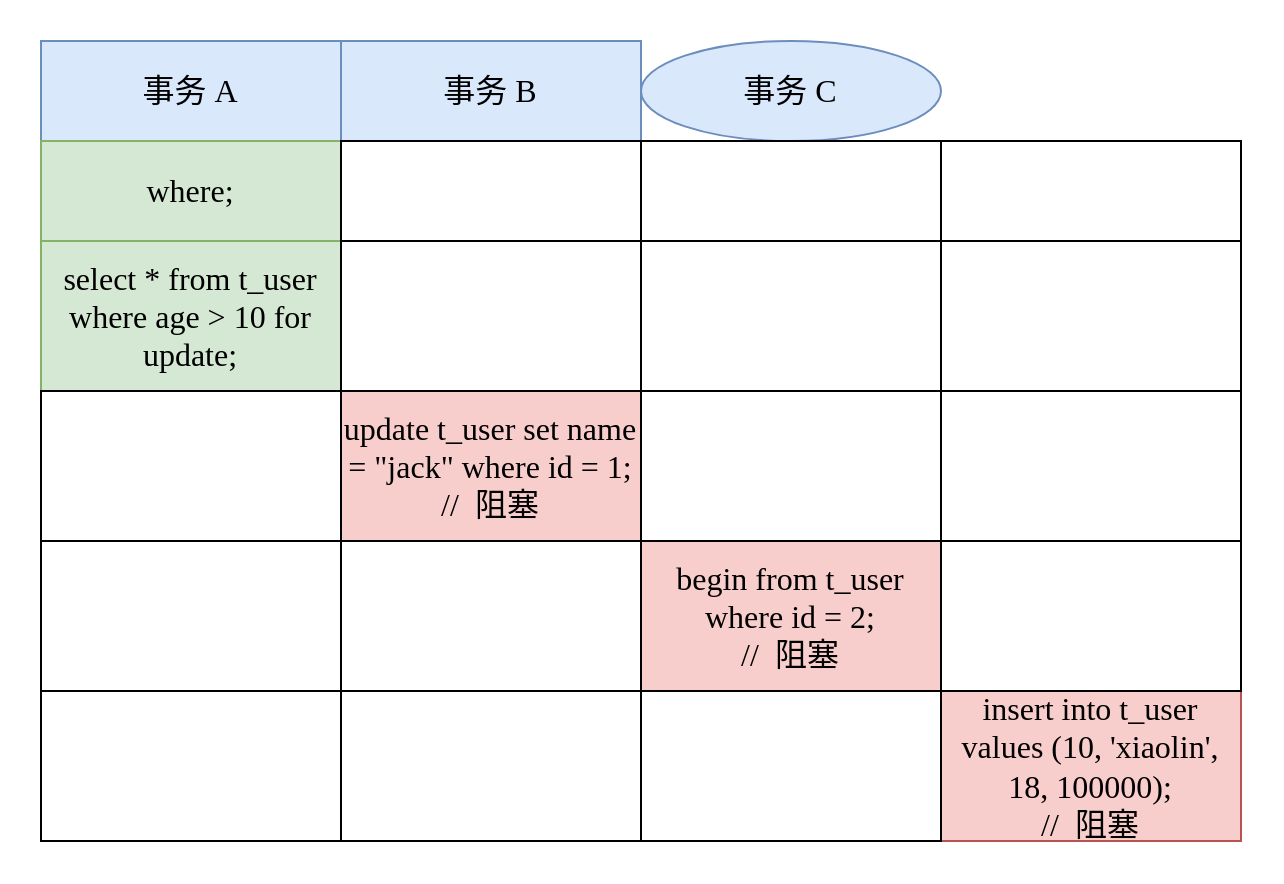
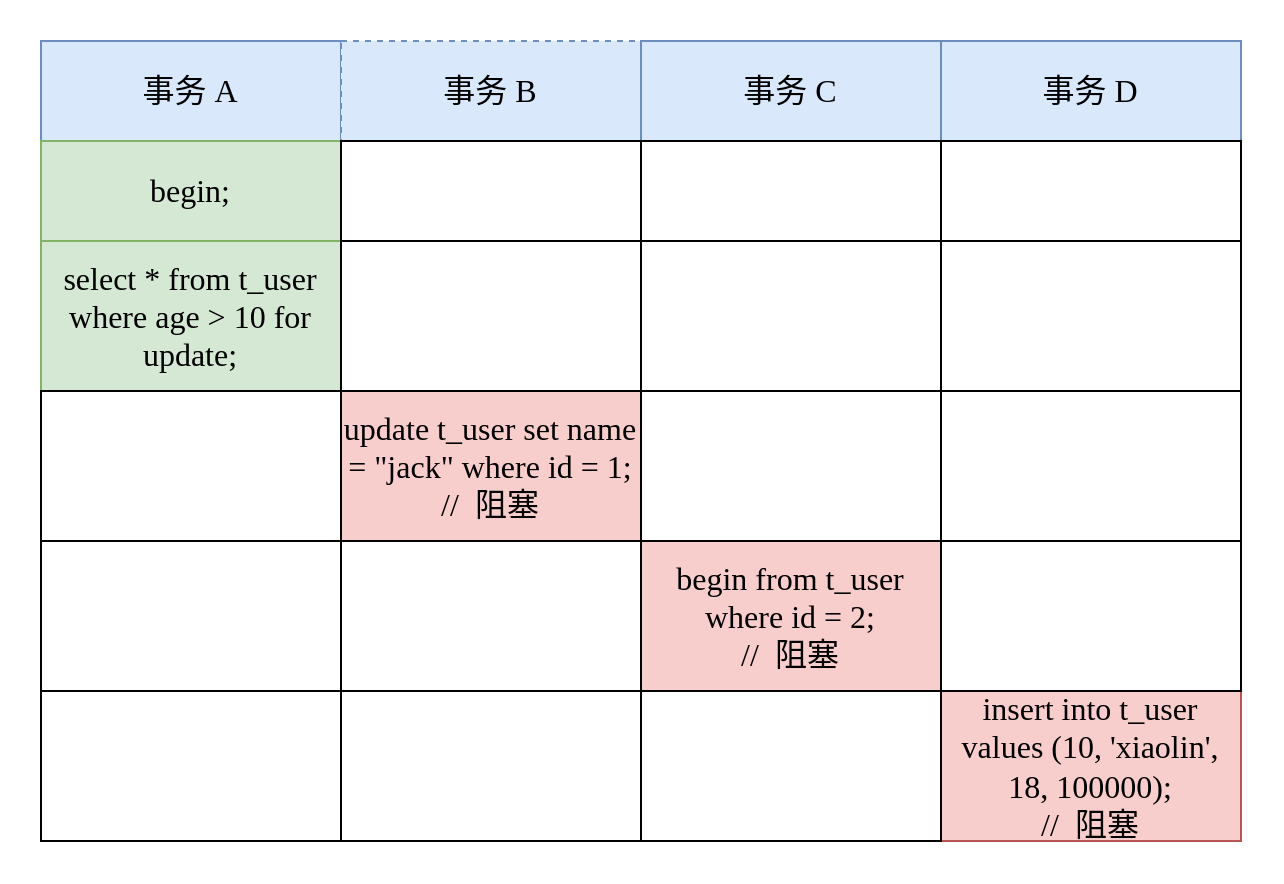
  <mxCell id="0" />
  <mxCell id="1" parent="0" />
  <mxCell id="2" value="" style="group" vertex="1" connectable="0" parent="1"><mxGeometry x="20" y="20" width="600" height="400" as="geometry" /></mxCell>
  <mxCell id="3" value="事务 A" style="rounded=0;whiteSpace=wrap;html=1;fontFamily=Times New Roman;fontSize=16;fillColor=#dae8fc;strokeColor=#6c8ebf;" vertex="1" parent="2"><mxGeometry width="150" height="50" as="geometry" /></mxCell>
- <mxCell id="4" value="事务 B" style="rounded=0;whiteSpace=wrap;html=1;fontFamily=Times New Roman;fontSize=16;fillColor=#dae8fc;strokeColor=#6c8ebf;" vertex="1" parent="2"><mxGeometry x="150" width="150" height="50" as="geometry" /></mxCell>
- <mxCell id="5" value="事务 C" style="ellipse;whiteSpace=wrap;html=1;fontFamily=Times New Roman;fontSize=16;fillColor=#dae8fc;strokeColor=#6c8ebf;" vertex="1" parent="2"><mxGeometry x="300" width="150" height="50" as="geometry" /></mxCell>
- <mxCell id="7" value="where;" style="rounded=0;whiteSpace=wrap;html=1;fontFamily=Times New Roman;fontSize=16;fillColor=#d5e8d4;strokeColor=#82b366;" vertex="1" parent="2"><mxGeometry y="50" width="150" height="50" as="geometry" /></mxCell>
+ <mxCell id="4" value="事务 B" style="rounded=0;whiteSpace=wrap;html=1;fontFamily=Times New Roman;fontSize=16;fillColor=#dae8fc;strokeColor=#6c8ebf;dashed=1;" vertex="1" parent="2"><mxGeometry x="150" width="150" height="50" as="geometry" /></mxCell>
+ <mxCell id="5" value="事务 C" style="rounded=0;whiteSpace=wrap;html=1;fontFamily=Times New Roman;fontSize=16;fillColor=#dae8fc;strokeColor=#6c8ebf;" vertex="1" parent="2"><mxGeometry x="300" width="150" height="50" as="geometry" /></mxCell>
+ <mxCell id="6" value="事务 D" style="rounded=0;whiteSpace=wrap;html=1;fontFamily=Times New Roman;fontSize=16;fillColor=#dae8fc;strokeColor=#6c8ebf;" vertex="1" parent="2"><mxGeometry x="450" width="150" height="50" as="geometry" /></mxCell>
+ <mxCell id="7" value="begin;" style="rounded=0;whiteSpace=wrap;html=1;fontFamily=Times New Roman;fontSize=16;fillColor=#d5e8d4;strokeColor=#82b366;" vertex="1" parent="2"><mxGeometry y="50" width="150" height="50" as="geometry" /></mxCell>
  <mxCell id="8" value="select * from t_user where age &amp;gt; 10 for update;" style="rounded=0;whiteSpace=wrap;html=1;fontFamily=Times New Roman;fontSize=16;fillColor=#d5e8d4;strokeColor=#82b366;" vertex="1" parent="2"><mxGeometry y="100" width="150" height="75" as="geometry" /></mxCell>
  <mxCell id="9" value="" style="rounded=0;whiteSpace=wrap;html=1;fontFamily=Times New Roman;fontSize=16;" vertex="1" parent="2"><mxGeometry x="150" y="50" width="150" height="50" as="geometry" /></mxCell>
  <mxCell id="10" value="" style="rounded=0;whiteSpace=wrap;html=1;fontFamily=Times New Roman;fontSize=16;" vertex="1" parent="2"><mxGeometry x="300" y="50" width="150" height="50" as="geometry" /></mxCell>
  <mxCell id="11" value="" style="rounded=0;whiteSpace=wrap;html=1;fontFamily=Times New Roman;fontSize=16;" vertex="1" parent="2"><mxGeometry x="450" y="50" width="150" height="50" as="geometry" /></mxCell>
  <mxCell id="12" value="&lt;div style=&quot;font-size: 16px;&quot;&gt;&lt;span style=&quot;background-image: initial; background-position: initial; background-size: initial; background-repeat: initial; background-attachment: initial; background-origin: initial; background-clip: initial; font-size: 16px;&quot;&gt;update t_user set name = &quot;jack&quot; where id = 1;&lt;/span&gt;&lt;/div&gt;&lt;div style=&quot;font-size: 16px;&quot;&gt;&lt;span style=&quot;background-image: initial; background-position: initial; background-size: initial; background-repeat: initial; background-attachment: initial; background-origin: initial; background-clip: initial; font-size: 16px;&quot;&gt;//&amp;nbsp; 阻塞&lt;/span&gt;&lt;/div&gt;" style="rounded=0;whiteSpace=wrap;html=1;labelBackgroundColor=none;fontFamily=Times New Roman;fontSize=16;fillColor=#f8cecc;strokeColor=#b85450;" vertex="1" parent="2"><mxGeometry x="150" y="175" width="150" height="75" as="geometry" /></mxCell>
  <mxCell id="13" value="&lt;div style=&quot;font-size: 16px;&quot;&gt;&lt;div style=&quot;font-size: 16px;&quot;&gt;&lt;span style=&quot;background-image: initial; background-position: initial; background-size: initial; background-repeat: initial; background-attachment: initial; background-origin: initial; background-clip: initial; font-size: 16px;&quot;&gt;begin  from t_user where id = 2;&lt;/span&gt;&lt;/div&gt;&lt;div style=&quot;font-size: 16px;&quot;&gt;&lt;span style=&quot;background-image: initial; background-position: initial; background-size: initial; background-repeat: initial; background-attachment: initial; background-origin: initial; background-clip: initial; font-size: 16px;&quot;&gt;//&amp;nbsp; 阻塞&lt;br&gt;&lt;/span&gt;&lt;/div&gt;&lt;/div&gt;" style="rounded=0;whiteSpace=wrap;html=1;labelBackgroundColor=none;fontFamily=Times New Roman;fontSize=16;fillColor=#f8cecc;strokeColor=#b85450;" vertex="1" parent="2"><mxGeometry x="300" y="250" width="150" height="75" as="geometry" /></mxCell>
  <mxCell id="14" value="&lt;div style=&quot;font-size: 16px;&quot;&gt;&lt;div style=&quot;font-size: 16px;&quot;&gt;&lt;div style=&quot;font-size: 16px;&quot;&gt;&lt;span style=&quot;background-image: initial; background-position: initial; background-size: initial; background-repeat: initial; background-attachment: initial; background-origin: initial; background-clip: initial; font-size: 16px;&quot;&gt;insert into t_user values (10, 'xiaolin', 18, 100000); &lt;/span&gt;&lt;/div&gt;&lt;div style=&quot;font-size: 16px;&quot;&gt;&lt;span style=&quot;background-image: initial; background-position: initial; background-size: initial; background-repeat: initial; background-attachment: initial; background-origin: initial; background-clip: initial; font-size: 16px;&quot;&gt;//&amp;nbsp; 阻塞&lt;br&gt;&lt;/span&gt;&lt;/div&gt;&lt;/div&gt;&lt;/div&gt;" style="rounded=0;whiteSpace=wrap;html=1;labelBackgroundColor=none;fontFamily=Times New Roman;fontSize=16;fillColor=#f8cecc;strokeColor=#b85450;" vertex="1" parent="2"><mxGeometry x="450" y="325" width="150" height="75" as="geometry" /></mxCell>
  <mxCell id="15" value="" style="rounded=0;whiteSpace=wrap;html=1;fontFamily=Times New Roman;fontSize=16;" vertex="1" parent="2"><mxGeometry x="150" y="100" width="150" height="75" as="geometry" /></mxCell>
  <mxCell id="16" value="" style="rounded=0;whiteSpace=wrap;html=1;fontFamily=Times New Roman;fontSize=16;" vertex="1" parent="2"><mxGeometry x="300" y="100" width="150" height="75" as="geometry" /></mxCell>
  <mxCell id="17" value="" style="rounded=0;whiteSpace=wrap;html=1;fontFamily=Times New Roman;fontSize=16;" vertex="1" parent="2"><mxGeometry x="300" y="175" width="150" height="75" as="geometry" /></mxCell>
  <mxCell id="18" value="" style="rounded=0;whiteSpace=wrap;html=1;fontFamily=Times New Roman;fontSize=16;" vertex="1" parent="2"><mxGeometry y="175" width="150" height="75" as="geometry" /></mxCell>
  <mxCell id="19" value="" style="rounded=0;whiteSpace=wrap;html=1;fontFamily=Times New Roman;fontSize=16;" vertex="1" parent="2"><mxGeometry y="250" width="150" height="75" as="geometry" /></mxCell>
  <mxCell id="20" value="" style="rounded=0;whiteSpace=wrap;html=1;fontFamily=Times New Roman;fontSize=16;" vertex="1" parent="2"><mxGeometry x="150" y="250" width="150" height="75" as="geometry" /></mxCell>
  <mxCell id="21" value="" style="rounded=0;whiteSpace=wrap;html=1;fontFamily=Times New Roman;fontSize=16;" vertex="1" parent="2"><mxGeometry x="450" y="100" width="150" height="75" as="geometry" /></mxCell>
  <mxCell id="22" value="" style="rounded=0;whiteSpace=wrap;html=1;fontFamily=Times New Roman;fontSize=16;" vertex="1" parent="2"><mxGeometry x="450" y="175" width="150" height="75" as="geometry" /></mxCell>
  <mxCell id="23" value="" style="rounded=0;whiteSpace=wrap;html=1;fontFamily=Times New Roman;fontSize=16;" vertex="1" parent="2"><mxGeometry x="450" y="250" width="150" height="75" as="geometry" /></mxCell>
  <mxCell id="24" value="" style="rounded=0;whiteSpace=wrap;html=1;fontFamily=Times New Roman;fontSize=16;" vertex="1" parent="2"><mxGeometry x="300" y="325" width="150" height="75" as="geometry" /></mxCell>
  <mxCell id="25" value="" style="rounded=0;whiteSpace=wrap;html=1;fontFamily=Times New Roman;fontSize=16;" vertex="1" parent="2"><mxGeometry y="325" width="150" height="75" as="geometry" /></mxCell>
  <mxCell id="26" value="" style="rounded=0;whiteSpace=wrap;html=1;fontFamily=Times New Roman;fontSize=16;" vertex="1" parent="2"><mxGeometry x="150" y="325" width="150" height="75" as="geometry" /></mxCell>
